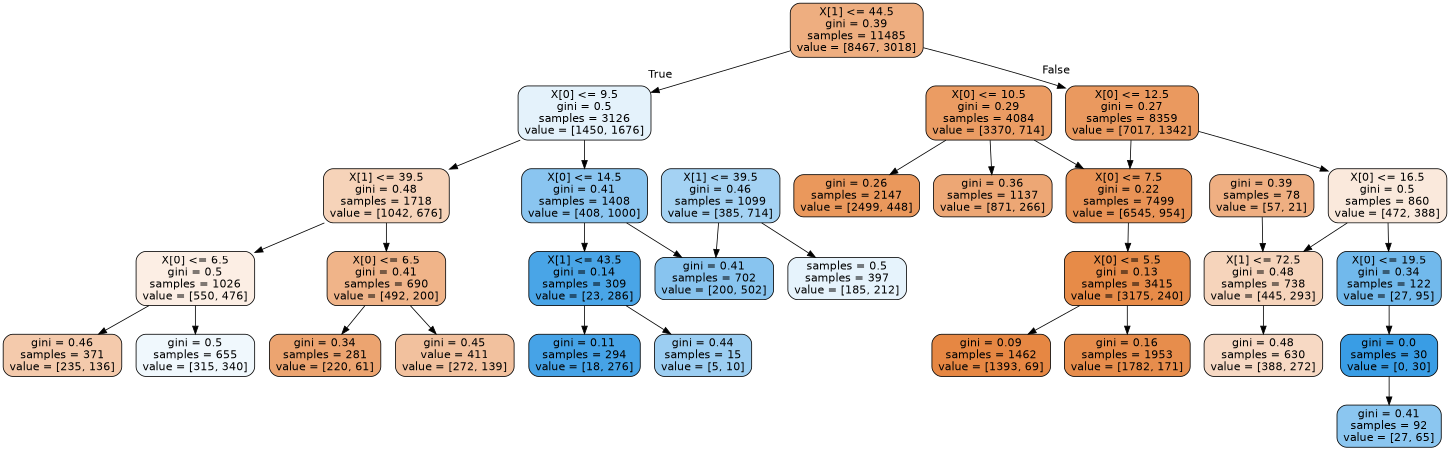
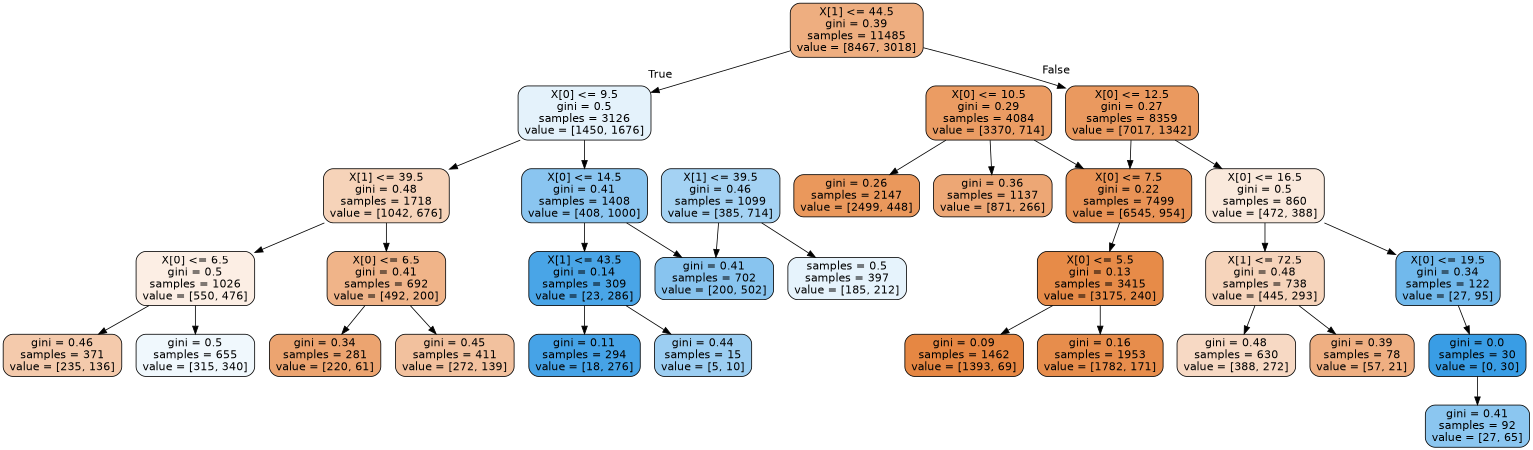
  digraph {
    node [color=black fontname=helvetica shape=box style="filled, rounded"]
    edge [fontname=helvetica]
    n1 [fillcolor="#eeae80" label="X[1] <= 44.5\ngini = 0.39\nsamples = 11485\nvalue = [8467, 3018]"]
    n2 [fillcolor="#e4f2fb" label="X[0] <= 9.5\ngini = 0.5\nsamples = 3126\nvalue = [1450, 1676]"]
    n3 [fillcolor="#ea995f" label="X[0] <= 12.5\ngini = 0.27\nsamples = 8359\nvalue = [7017, 1342]"]
    n4 [fillcolor="#f6d3b9" label="X[1] <= 39.5\ngini = 0.48\nsamples = 1718\nvalue = [1042, 676]"]
    n5 [fillcolor="#8ac5f0" label="X[0] <= 14.5\ngini = 0.41\nsamples = 1408\nvalue = [408, 1000]"]
    n6 [fillcolor="#e99356" label="X[0] <= 7.5\ngini = 0.22\nsamples = 7499\nvalue = [6545, 954]"]
    n7 [fillcolor="#fae9dc" label="X[0] <= 16.5\ngini = 0.5\nsamples = 860\nvalue = [472, 388]"]
    n8 [fillcolor="#fceee4" label="X[0] <= 6.5\ngini = 0.5\nsamples = 1026\nvalue = [550, 476]"]
-   n9 [fillcolor="#f0b489" label="X[0] <= 6.5\ngini = 0.41\nsamples = 690\nvalue = [492, 200]"]
+   n9 [fillcolor="#f0b489" label="X[0] <= 6.5\ngini = 0.41\nsamples = 692\nvalue = [492, 200]"]
    n10 [fillcolor="#49a5e7" label="X[1] <= 43.5\ngini = 0.14\nsamples = 309\nvalue = [23, 286]"]
    n11 [fillcolor="#88c4ef" label="gini = 0.41\nsamples = 702\nvalue = [200, 502]"]
    n12 [fillcolor="#f4caac" label="gini = 0.46\nsamples = 371\nvalue = [235, 136]"]
    n13 [fillcolor="#f0f8fd" label="gini = 0.5\nsamples = 655\nvalue = [315, 340]"]
    n14 [fillcolor="#eca470" label="gini = 0.34\nsamples = 281\nvalue = [220, 61]"]
-   n15 [fillcolor="#f2c19e" label="gini = 0.45\nvalue = 411\nvalue = [272, 139]"]
+   n15 [fillcolor="#f2c19e" label="gini = 0.45\nsamples = 411\nvalue = [272, 139]"]
    n16 [fillcolor="#a4d2f3" label="X[1] <= 39.5\ngini = 0.46\nsamples = 1099\nvalue = [385, 714]"]
    n17 [fillcolor="#e6f3fc" label="samples = 0.5\nsamples = 397\nvalue = [185, 212]"]
    n18 [fillcolor="#46a3e7" label="gini = 0.11\nsamples = 294\nvalue = [18, 276]"]
    n19 [fillcolor="#9ccef2" label="gini = 0.44\nsamples = 15\nvalue = [5, 10]"]
    n20 [fillcolor="#e78b48" label="X[0] <= 5.5\ngini = 0.13\nsamples = 3415\nvalue = [3175, 240]"]
    n21 [fillcolor="#f6d4bb" label="X[1] <= 72.5\ngini = 0.48\nsamples = 738\nvalue = [445, 293]"]
    n22 [fillcolor="#71b9ec" label="X[0] <= 19.5\ngini = 0.34\nsamples = 122\nvalue = [27, 95]"]
    n23 [fillcolor="#e68743" label="gini = 0.09\nsamples = 1462\nvalue = [1393, 69]"]
    n24 [fillcolor="#e78d4c" label="gini = 0.16\nsamples = 1953\nvalue = [1782, 171]"]
    n25 [fillcolor="#eb9c63" label="X[0] <= 10.5\ngini = 0.29\nsamples = 4084\nvalue = [3370, 714]"]
    n26 [fillcolor="#ea985c" label="gini = 0.26\nsamples = 2147\nvalue = [2499, 448]"]
    n27 [fillcolor="#eda775" label="gini = 0.36\nsamples = 1137\nvalue = [871, 266]"]
    n28 [fillcolor="#f7d9c4" label="gini = 0.48\nsamples = 630\nvalue = [388, 272]"]
    n29 [fillcolor="#efaf82" label="gini = 0.39\nsamples = 78\nvalue = [57, 21]"]
    n30 [fillcolor="#399de5" label="gini = 0.0\nsamples = 30\nvalue = [0, 30]"]
    n31 [fillcolor="#8bc6f0" label="gini = 0.41\nsamples = 92\nvalue = [27, 65]"]
    n1 -> n2 [headlabel=True labelangle=45 labeldistance=2.5]
    n1 -> n3 [headlabel=False labelangle=-45 labeldistance=2.5]
    n2 -> n4
    n2 -> n5
    n3 -> n6
    n3 -> n7
    n4 -> n8
    n4 -> n9
    n5 -> n10
    n5 -> n11
    n6 -> n20
    n7 -> n21
    n7 -> n22
    n8 -> n12
    n8 -> n13
    n9 -> n14
    n9 -> n15
    n10 -> n18
    n10 -> n19
    n16 -> n11
    n16 -> n17
    n20 -> n23
    n20 -> n24
    n21 -> n28
-   n29 -> n21
+   n21 -> n29
    n22 -> n30
    n25 -> n6
    n25 -> n26
    n25 -> n27
    n30 -> n31
  }
